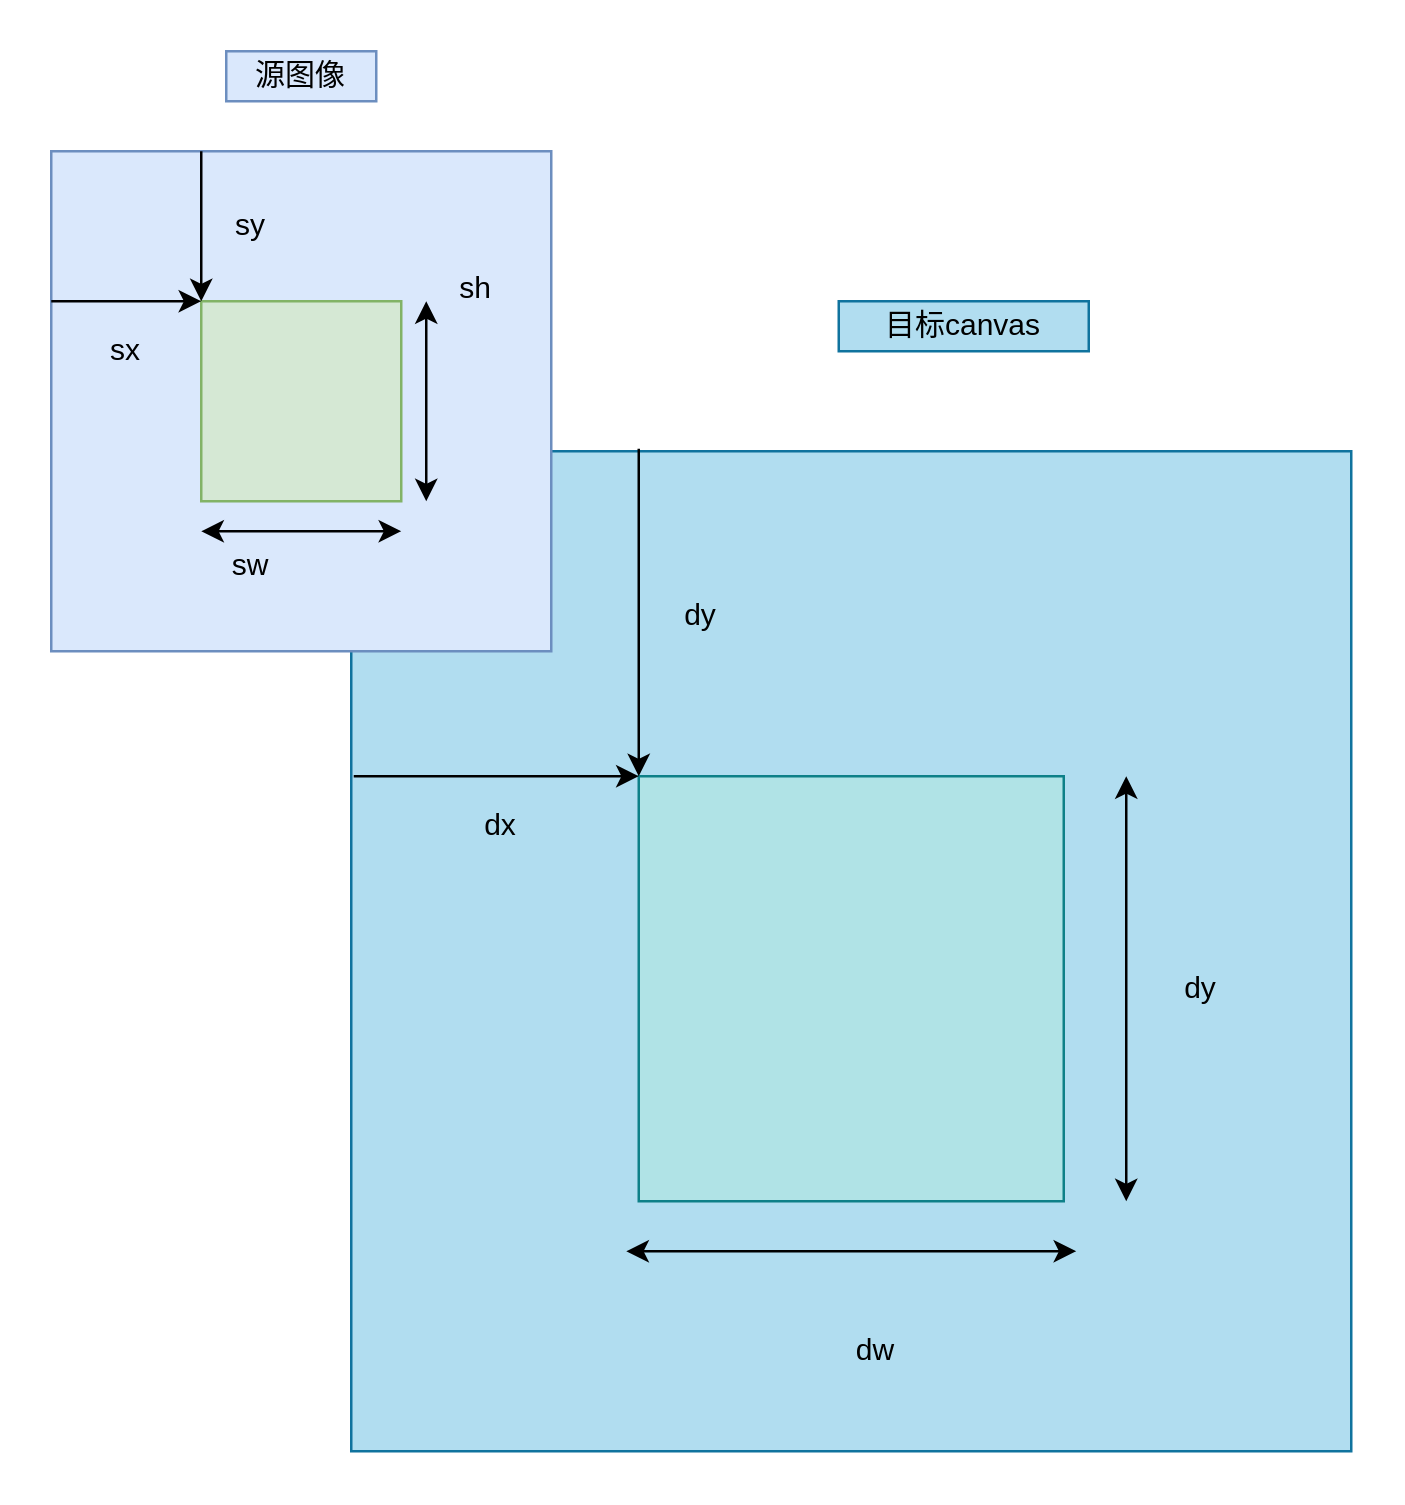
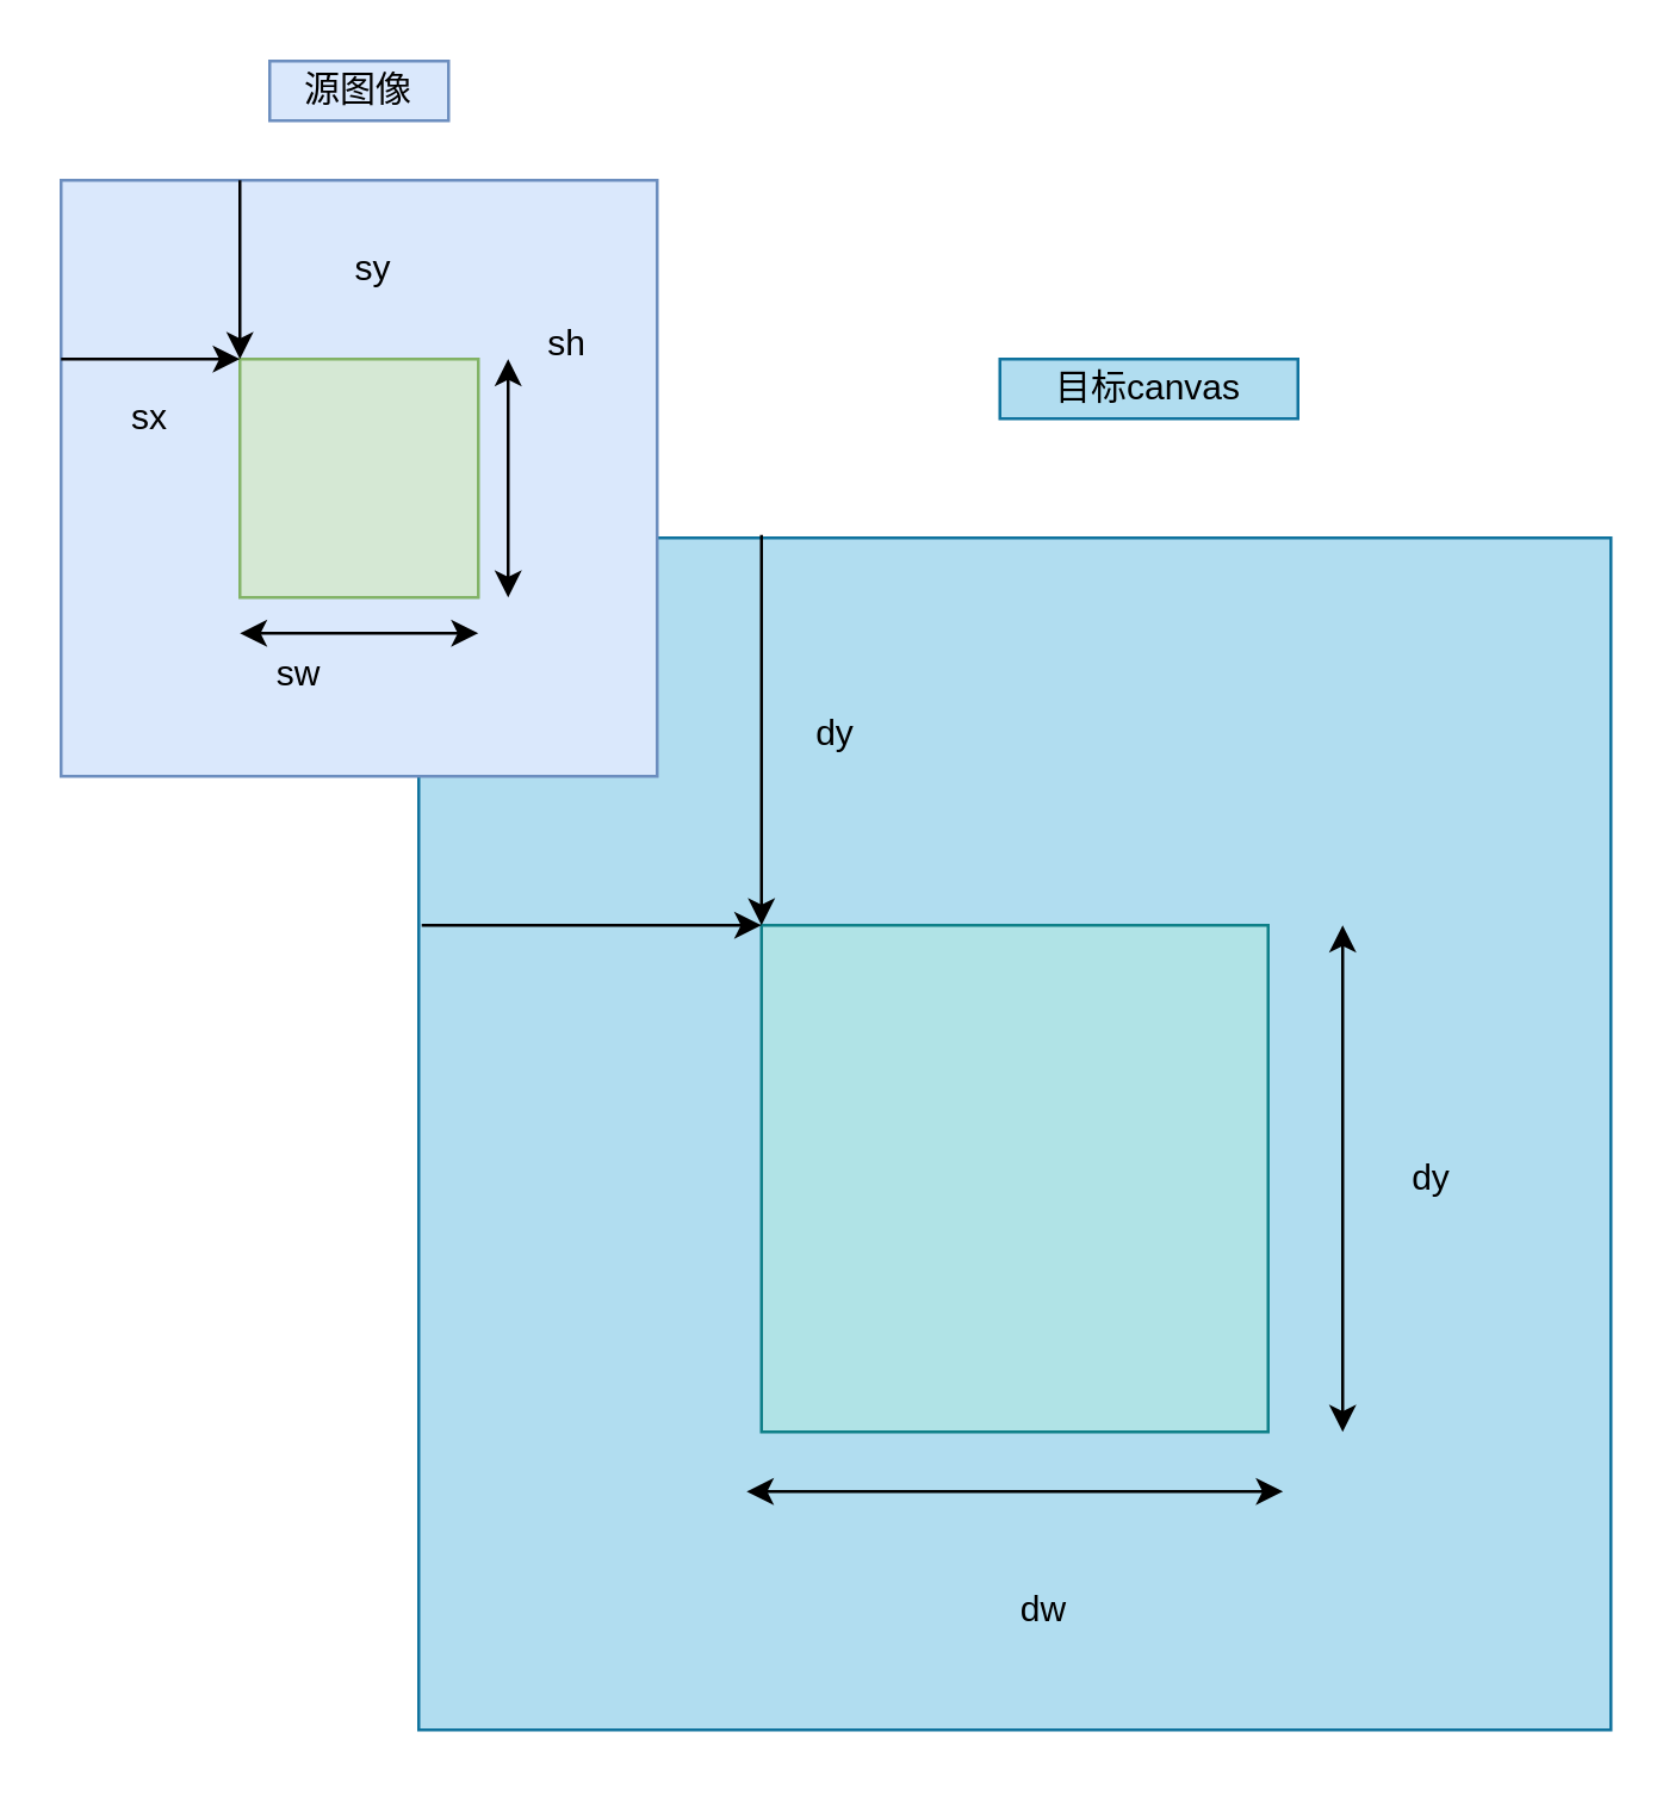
  <mxCell id="0" />
  <mxCell id="1" parent="0" />
  <mxCell id="2" value="" style="whiteSpace=wrap;html=1;aspect=fixed;fillColor=#b1ddf0;strokeColor=#10739e;" vertex="1" parent="1"><mxGeometry x="140" y="180" width="400" height="400" as="geometry" /></mxCell>
  <mxCell id="3" value="" style="whiteSpace=wrap;html=1;aspect=fixed;fillColor=#dae8fc;strokeColor=#6c8ebf;" vertex="1" parent="1"><mxGeometry x="20" y="60" width="200" height="200" as="geometry" /></mxCell>
  <mxCell id="4" value="源图像" style="text;html=1;strokeColor=#6c8ebf;fillColor=#dae8fc;align=center;verticalAlign=middle;whiteSpace=wrap;rounded=0;" vertex="1" parent="1"><mxGeometry x="90" y="20" width="60" height="20" as="geometry" /></mxCell>
  <mxCell id="5" value="" style="whiteSpace=wrap;html=1;aspect=fixed;fillColor=#d5e8d4;strokeColor=#82b366;" vertex="1" parent="1"><mxGeometry x="80" y="120" width="80" height="80" as="geometry" /></mxCell>
  <mxCell id="6" value="" style="endArrow=classic;startArrow=classic;html=1;exitX=0.3;exitY=0.8;exitDx=0;exitDy=0;exitPerimeter=0;entryX=0.7;entryY=0.8;entryDx=0;entryDy=0;entryPerimeter=0;" edge="1" parent="1"><mxGeometry width="50" height="50" relative="1" as="geometry"><mxPoint x="80" y="212" as="sourcePoint" /><mxPoint x="160" y="212" as="targetPoint" /></mxGeometry></mxCell>
  <mxCell id="7" value="sw" style="text;html=1;strokeColor=none;fillColor=none;align=center;verticalAlign=middle;whiteSpace=wrap;rounded=0;" vertex="1" parent="1"><mxGeometry x="80" y="216" width="40" height="20" as="geometry" /></mxCell>
  <mxCell id="8" value="" style="endArrow=classic;startArrow=classic;html=1;exitX=0.75;exitY=0.7;exitDx=0;exitDy=0;exitPerimeter=0;entryX=0.75;entryY=0.3;entryDx=0;entryDy=0;entryPerimeter=0;" edge="1" parent="1" source="3" target="3"><mxGeometry width="50" height="50" relative="1" as="geometry"><mxPoint x="230" y="140" as="sourcePoint" /><mxPoint x="280" y="90" as="targetPoint" /></mxGeometry></mxCell>
  <mxCell id="9" value="sh" style="text;html=1;strokeColor=none;fillColor=none;align=center;verticalAlign=middle;whiteSpace=wrap;rounded=0;" vertex="1" parent="1"><mxGeometry x="170" y="105" width="40" height="20" as="geometry" /></mxCell>
  <mxCell id="10" value="" style="endArrow=classic;html=1;entryX=0;entryY=0;entryDx=0;entryDy=0;" edge="1" parent="1" target="5"><mxGeometry width="50" height="50" relative="1" as="geometry"><mxPoint x="20" y="120" as="sourcePoint" /><mxPoint x="100" y="70" as="targetPoint" /></mxGeometry></mxCell>
  <mxCell id="11" value="" style="endArrow=classic;html=1;exitX=0.3;exitY=0;exitDx=0;exitDy=0;exitPerimeter=0;" edge="1" parent="1" source="3"><mxGeometry width="50" height="50" relative="1" as="geometry"><mxPoint x="-100" y="170" as="sourcePoint" /><mxPoint x="80" y="120" as="targetPoint" /></mxGeometry></mxCell>
  <mxCell id="12" value="sx" style="text;html=1;strokeColor=none;fillColor=none;align=center;verticalAlign=middle;whiteSpace=wrap;rounded=0;" vertex="1" parent="1"><mxGeometry x="30" y="130" width="40" height="20" as="geometry" /></mxCell>
- <mxCell id="13" value="sy" style="text;html=1;strokeColor=none;fillColor=none;align=center;verticalAlign=middle;whiteSpace=wrap;rounded=0;" vertex="1" parent="1"><mxGeometry x="80" y="80" width="40" height="20" as="geometry" /></mxCell>
+ <mxCell id="13" value="sy" style="text;html=1;strokeColor=none;fillColor=none;align=center;verticalAlign=middle;whiteSpace=wrap;rounded=0;" vertex="1" parent="1"><mxGeometry x="105" y="80" width="40" height="20" as="geometry" /></mxCell>
  <mxCell id="14" value="" style="whiteSpace=wrap;html=1;aspect=fixed;fillColor=#b0e3e6;strokeColor=#0e8088;" vertex="1" parent="1"><mxGeometry x="255" y="310" width="170" height="170" as="geometry" /></mxCell>
  <mxCell id="15" value="" style="endArrow=classic;html=1;entryX=0;entryY=0;entryDx=0;entryDy=0;" edge="1" parent="1" target="14"><mxGeometry width="50" height="50" relative="1" as="geometry"><mxPoint x="255" y="179" as="sourcePoint" /><mxPoint x="265" y="331.953" as="targetPoint" /></mxGeometry></mxCell>
  <mxCell id="16" value="" style="endArrow=classic;html=1;entryX=0;entryY=0;entryDx=0;entryDy=0;" edge="1" parent="1" target="14"><mxGeometry width="50" height="50" relative="1" as="geometry"><mxPoint x="141" y="310" as="sourcePoint" /><mxPoint x="210" y="440" as="targetPoint" /></mxGeometry></mxCell>
- <mxCell id="17" value="dx" style="text;html=1;strokeColor=none;fillColor=none;align=center;verticalAlign=middle;whiteSpace=wrap;rounded=0;" vertex="1" parent="1"><mxGeometry x="180" y="320" width="40" height="20" as="geometry" /></mxCell>
  <mxCell id="18" value="dy" style="text;html=1;strokeColor=none;fillColor=none;align=center;verticalAlign=middle;whiteSpace=wrap;rounded=0;" vertex="1" parent="1"><mxGeometry x="260" y="236" width="40" height="20" as="geometry" /></mxCell>
  <mxCell id="19" value="目标canvas" style="text;html=1;strokeColor=#10739e;fillColor=#b1ddf0;align=center;verticalAlign=middle;whiteSpace=wrap;rounded=0;" vertex="1" parent="1"><mxGeometry x="335" y="120" width="100" height="20" as="geometry" /></mxCell>
  <mxCell id="20" value="" style="endArrow=classic;startArrow=classic;html=1;entryX=0.775;entryY=0.325;entryDx=0;entryDy=0;entryPerimeter=0;exitX=0.775;exitY=0.75;exitDx=0;exitDy=0;exitPerimeter=0;" edge="1" parent="1" source="2" target="2"><mxGeometry width="50" height="50" relative="1" as="geometry"><mxPoint x="460" y="420" as="sourcePoint" /><mxPoint x="510" y="370" as="targetPoint" /></mxGeometry></mxCell>
  <mxCell id="21" value="" style="endArrow=classic;startArrow=classic;html=1;exitX=0.275;exitY=0.8;exitDx=0;exitDy=0;exitPerimeter=0;" edge="1" parent="1" source="2"><mxGeometry width="50" height="50" relative="1" as="geometry"><mxPoint x="400" y="550" as="sourcePoint" /><mxPoint x="430" y="500" as="targetPoint" /></mxGeometry></mxCell>
  <mxCell id="22" value="dw" style="text;html=1;strokeColor=none;fillColor=none;align=center;verticalAlign=middle;whiteSpace=wrap;rounded=0;" vertex="1" parent="1"><mxGeometry x="330" y="530" width="40" height="20" as="geometry" /></mxCell>
  <mxCell id="23" value="dy" style="text;html=1;strokeColor=none;fillColor=none;align=center;verticalAlign=middle;whiteSpace=wrap;rounded=0;" vertex="1" parent="1"><mxGeometry x="460" y="385" width="40" height="20" as="geometry" /></mxCell>
